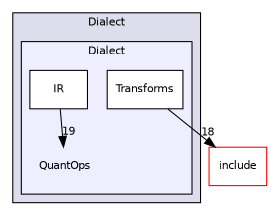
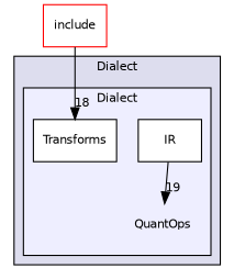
  digraph {
    compound=true
    node [fontname=Helvetica fontsize=10 shape=box color=black]
    edge [labeldistance=1.5 labelfontname=Helvetica labelfontsize=10]
    n1 [label=QuantOps shape=plaintext color=""]
    n2 [fillcolor=white label=IR style=filled]
    n3 [fillcolor=white label=Transforms style=filled]
    n4 [color=red label=include]
    subgraph cluster_1 {
      bgcolor="#ddddee"
      fontname=Helvetica
      fontsize=10
      label=Dialect
      pencolor=black
      subgraph cluster_2 {
        bgcolor="#eeeeff"
        fontname=Helvetica
        fontsize=10
        label=Dialect
        pencolor=black
        n1
        n2
        n3
      }
    }
    n2 -> n1 [headlabel=19]
-   n3 -> n4 [headlabel=18]
+   n4 -> n3 [headlabel=18]
  }
